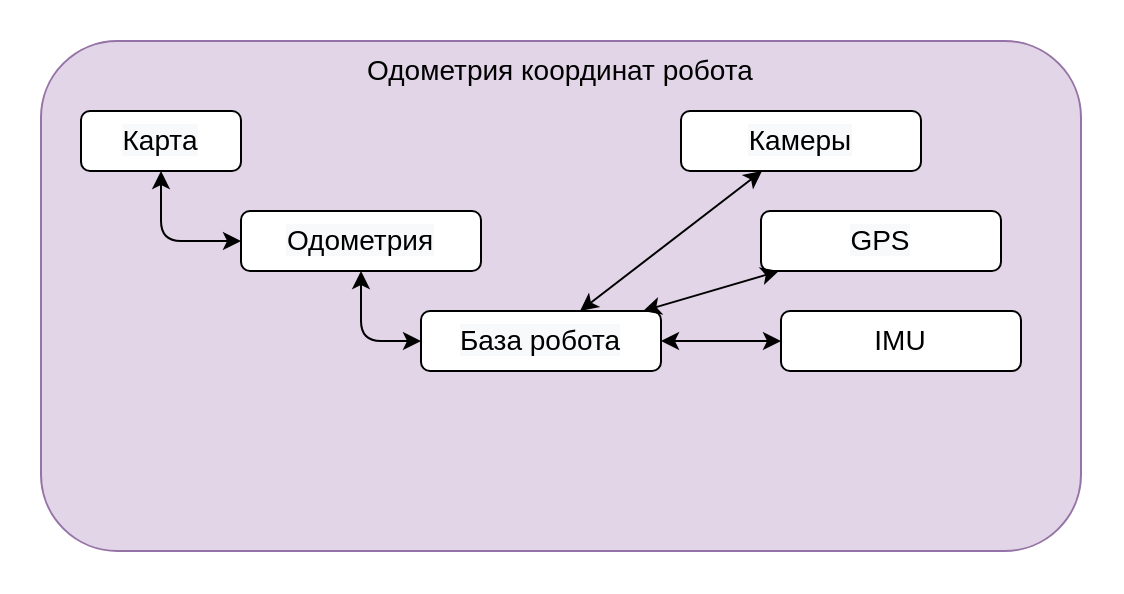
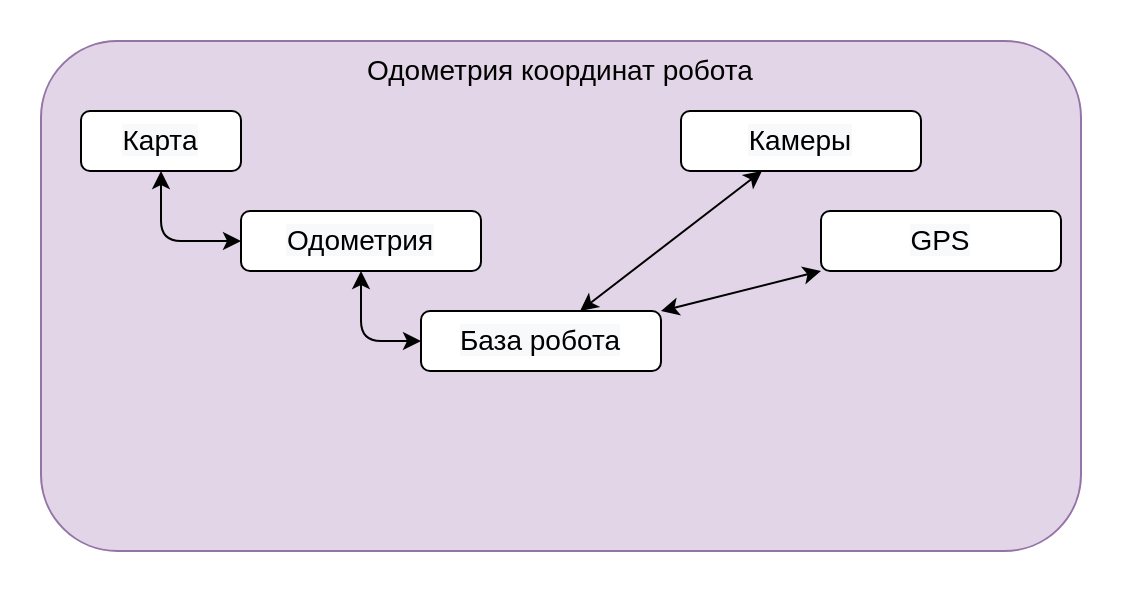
  <mxCell id="0" />
  <mxCell id="1" parent="0" />
  <mxCell id="2" value="Одометрия координат робота" style="rounded=1;whiteSpace=wrap;html=1;fillColor=#e1d5e7;strokeColor=#9673a6;verticalAlign=top;fontSize=14;" vertex="1" parent="1"><mxGeometry x="20" y="20" width="520" height="255" as="geometry" /></mxCell>
  <mxCell id="3" value="&lt;span style=&quot;color: rgb(0 , 0 , 0) ; font-family: &amp;quot;helvetica&amp;quot; ; font-size: 14px ; font-style: normal ; font-weight: 400 ; letter-spacing: normal ; text-indent: 0px ; text-transform: none ; word-spacing: 0px ; background-color: rgb(248 , 249 , 250) ; display: inline ; float: none&quot;&gt;Карта&lt;/span&gt;" style="text;whiteSpace=wrap;html=1;strokeColor=#000000;rounded=1;fillColor=#ffffff;align=center;fontSize=14;" vertex="1" parent="1"><mxGeometry x="40" y="55" width="80" height="30" as="geometry" /></mxCell>
  <mxCell id="4" value="&lt;span style=&quot;color: rgb(0 , 0 , 0) ; font-family: &amp;quot;helvetica&amp;quot; ; font-size: 14px ; font-style: normal ; font-weight: 400 ; letter-spacing: normal ; text-indent: 0px ; text-transform: none ; word-spacing: 0px ; background-color: rgb(248 , 249 , 250) ; display: inline ; float: none&quot;&gt;Одометрия&lt;/span&gt;" style="text;whiteSpace=wrap;html=1;strokeColor=#000000;rounded=1;fillColor=#ffffff;align=center;fontSize=14;" vertex="1" parent="1"><mxGeometry x="120" y="105" width="120" height="30" as="geometry" /></mxCell>
  <mxCell id="5" value="&lt;span style=&quot;color: rgb(0 , 0 , 0) ; font-family: &amp;quot;helvetica&amp;quot; ; font-size: 14px ; font-style: normal ; font-weight: 400 ; letter-spacing: normal ; text-indent: 0px ; text-transform: none ; word-spacing: 0px ; background-color: rgb(248 , 249 , 250) ; display: inline ; float: none&quot;&gt;База робота&lt;/span&gt;" style="text;whiteSpace=wrap;html=1;strokeColor=#000000;rounded=1;fillColor=#ffffff;align=center;fontSize=14;" vertex="1" parent="1"><mxGeometry x="210" y="155" width="120" height="30" as="geometry" /></mxCell>
  <mxCell id="6" value="&lt;span style=&quot;color: rgb(0 , 0 , 0) ; font-family: &amp;quot;helvetica&amp;quot; ; font-size: 14px ; font-style: normal ; font-weight: 400 ; letter-spacing: normal ; text-indent: 0px ; text-transform: none ; word-spacing: 0px ; background-color: rgb(248 , 249 , 250) ; display: inline ; float: none&quot;&gt;Камеры&lt;/span&gt;" style="text;whiteSpace=wrap;html=1;strokeColor=#000000;rounded=1;fillColor=#ffffff;align=center;fontSize=14;" vertex="1" parent="1"><mxGeometry x="340" y="55" width="120" height="30" as="geometry" /></mxCell>
- <mxCell id="7" value="&lt;span style=&quot;color: rgb(0 , 0 , 0) ; font-family: &amp;quot;helvetica&amp;quot; ; font-size: 14px ; font-style: normal ; font-weight: 400 ; letter-spacing: normal ; text-indent: 0px ; text-transform: none ; word-spacing: 0px ; background-color: rgb(248 , 249 , 250) ; display: inline ; float: none&quot;&gt;GPS&lt;/span&gt;" style="text;whiteSpace=wrap;html=1;strokeColor=#000000;rounded=1;fillColor=#ffffff;align=center;fontSize=14;" vertex="1" parent="1"><mxGeometry x="380" y="105" width="120" height="30" as="geometry" /></mxCell>
- <mxCell id="8" value="&lt;font face=&quot;helvetica&quot; style=&quot;font-size: 14px;&quot;&gt;&lt;span style=&quot;font-size: 14px&quot;&gt;IMU&lt;/span&gt;&lt;/font&gt;" style="text;whiteSpace=wrap;html=1;strokeColor=#000000;rounded=1;fillColor=#ffffff;align=center;fontSize=14;fontColor=#000000;" vertex="1" parent="1"><mxGeometry x="390" y="155" width="120" height="30" as="geometry" /></mxCell>
+ <mxCell id="7" value="&lt;span style=&quot;color: rgb(0 , 0 , 0) ; font-family: &amp;quot;helvetica&amp;quot; ; font-size: 14px ; font-style: normal ; font-weight: 400 ; letter-spacing: normal ; text-indent: 0px ; text-transform: none ; word-spacing: 0px ; background-color: rgb(248 , 249 , 250) ; display: inline ; float: none&quot;&gt;GPS&lt;/span&gt;" style="text;whiteSpace=wrap;html=1;strokeColor=#000000;rounded=1;fillColor=#ffffff;align=center;fontSize=14;" vertex="1" parent="1"><mxGeometry x="410" y="105" width="120" height="30" as="geometry" /></mxCell>
  <mxCell id="9" value="" style="endArrow=classic;startArrow=classic;html=1;fontSize=14;" edge="1" parent="1" source="3" target="4"><mxGeometry width="50" height="50" relative="1" as="geometry"><mxPoint x="250" y="-355" as="sourcePoint" /><mxPoint x="330" y="-355" as="targetPoint" /><Array as="points"><mxPoint x="80" y="120" /></Array></mxGeometry></mxCell>
  <mxCell id="10" value="" style="endArrow=classic;startArrow=classic;html=1;fontSize=14;" edge="1" parent="1" source="4" target="5"><mxGeometry width="50" height="50" relative="1" as="geometry"><mxPoint x="90" y="95" as="sourcePoint" /><mxPoint x="130" y="130" as="targetPoint" /><Array as="points"><mxPoint x="180" y="170" /></Array></mxGeometry></mxCell>
  <mxCell id="11" value="" style="endArrow=classic;startArrow=classic;html=1;fontSize=14;" edge="1" parent="1" source="6" target="5"><mxGeometry width="50" height="50" relative="1" as="geometry"><mxPoint x="380" y="135" as="sourcePoint" /><mxPoint x="300" y="135" as="targetPoint" /></mxGeometry></mxCell>
  <mxCell id="12" value="" style="endArrow=classic;startArrow=classic;html=1;fontSize=14;" edge="1" parent="1" source="7" target="5"><mxGeometry width="50" height="50" relative="1" as="geometry"><mxPoint x="433" y="95" as="sourcePoint" /><mxPoint x="307" y="165" as="targetPoint" /></mxGeometry></mxCell>
- <mxCell id="13" value="" style="endArrow=classic;startArrow=classic;html=1;fontSize=14;" edge="1" parent="1" source="8" target="5"><mxGeometry width="50" height="50" relative="1" as="geometry"><mxPoint x="406" y="145" as="sourcePoint" /><mxPoint x="334" y="165" as="targetPoint" /></mxGeometry></mxCell>
